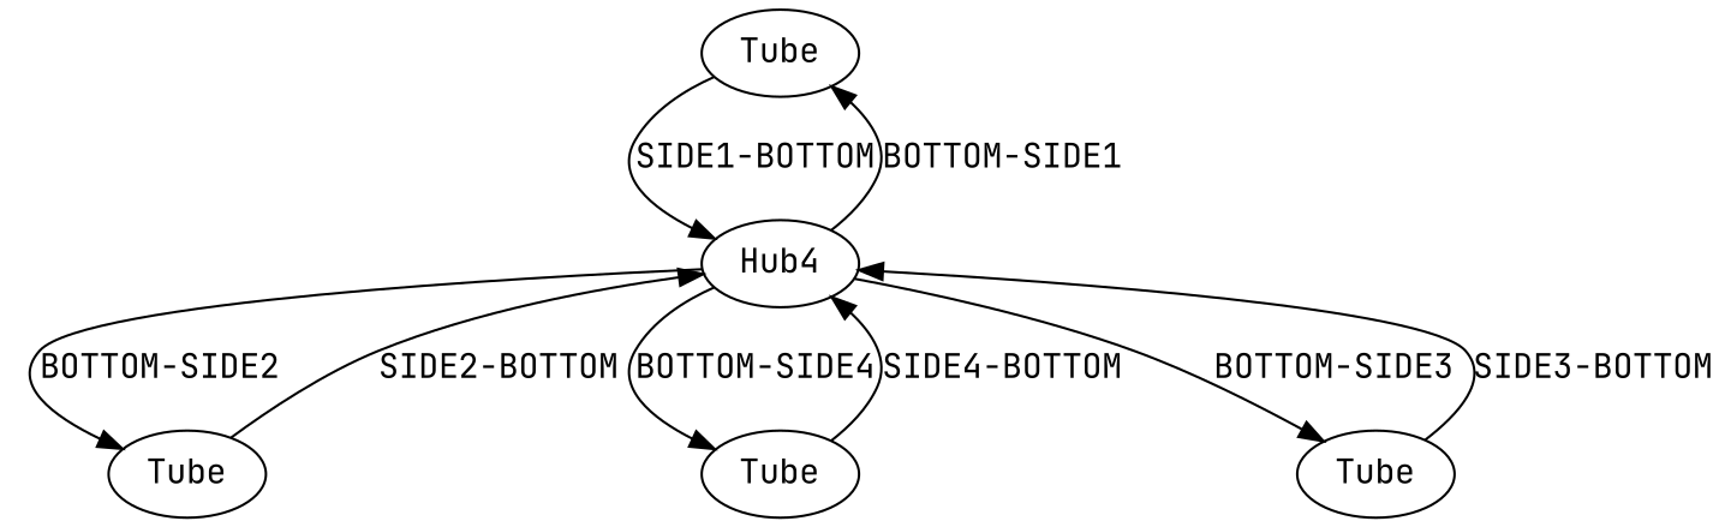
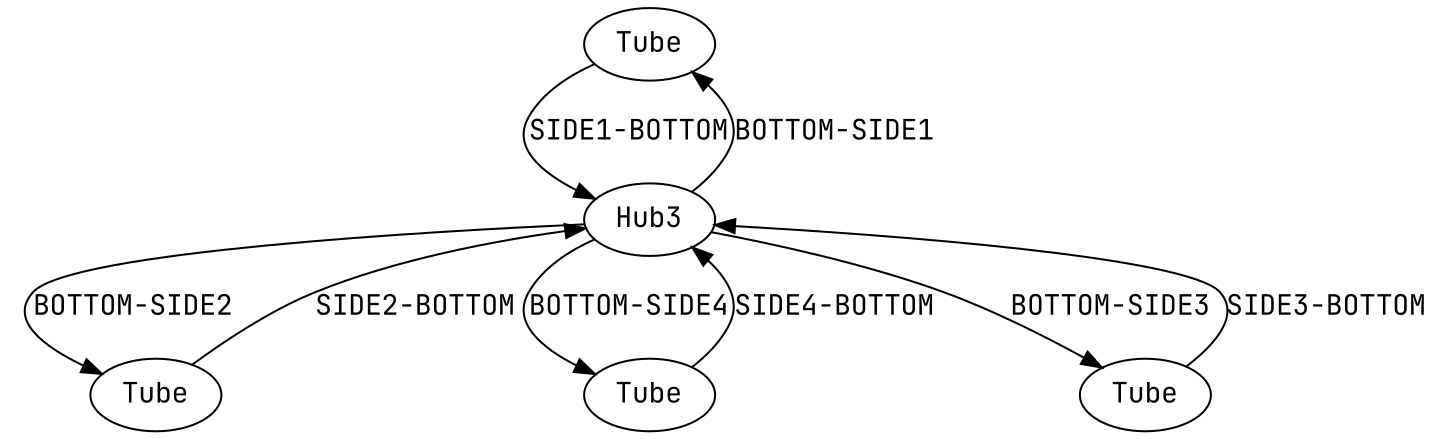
  digraph {
    fontname="JetBrains Mono"
    node [fontname="JetBrains Mono"]
    edge [fontname="JetBrains Mono"]
    n1 [instance=Tube_instance_2 label=Tube]
-   n2 [instance=Hub4_instance_1 label=Hub4]
+   n2 [instance=Hub4_instance_1 label=Hub3]
    n3 [instance=Tube_instance_6 label=Tube]
    n4 [instance=Tube_instance_7 label=Tube]
    n5 [instance=Tube_instance_8 label=Tube]
    n1 -> n2 [label="SIDE1-BOTTOM"]
    n2 -> n1 [label="BOTTOM-SIDE1"]
    n2 -> n3 [label="BOTTOM-SIDE2"]
    n2 -> n4 [label="BOTTOM-SIDE4"]
    n2 -> n5 [label="BOTTOM-SIDE3"]
    n3 -> n2 [label="SIDE2-BOTTOM"]
    n4 -> n2 [label="SIDE4-BOTTOM"]
    n5 -> n2 [label="SIDE3-BOTTOM"]
  }
